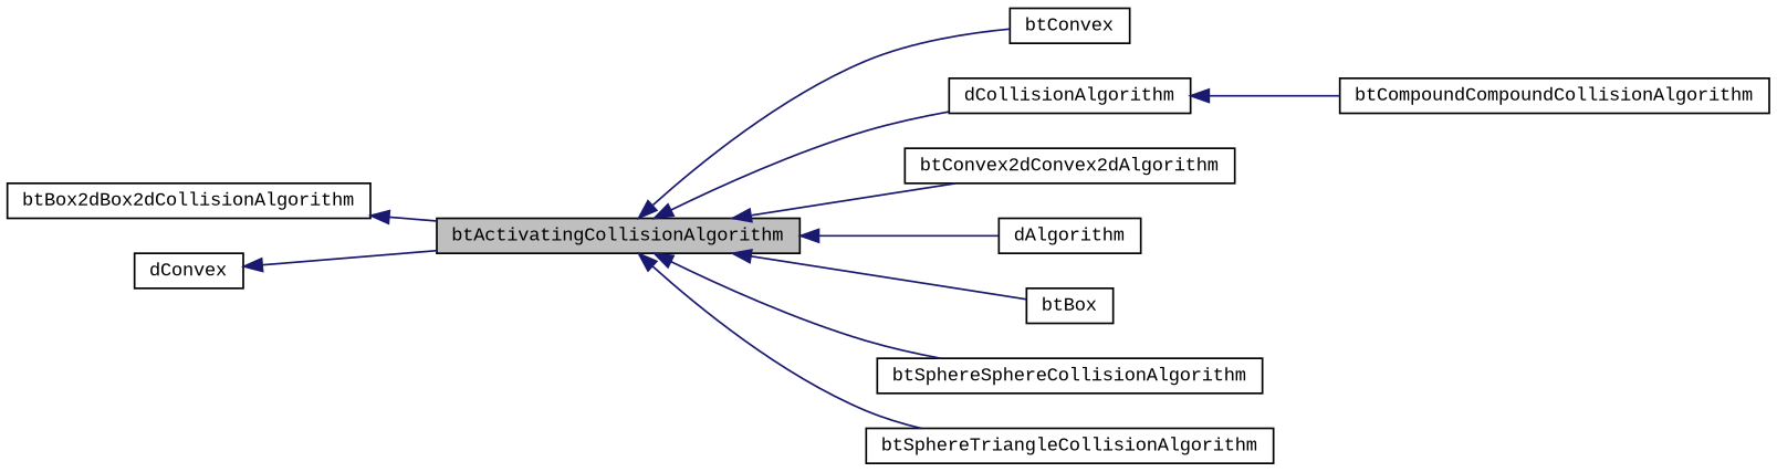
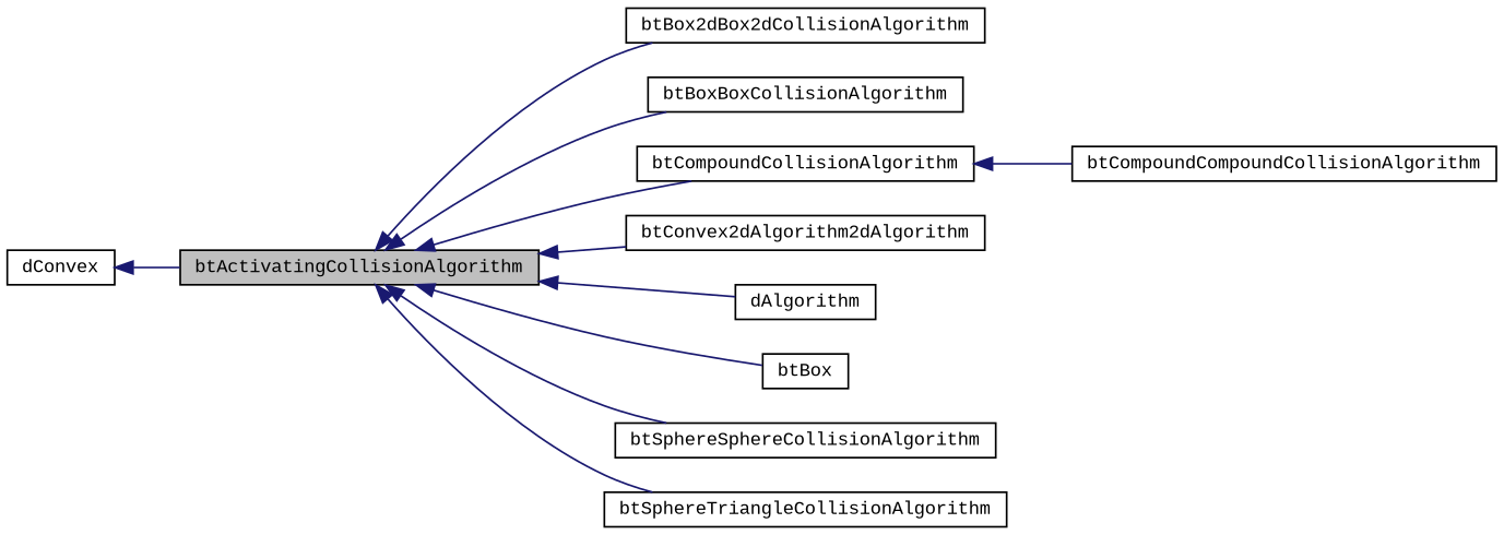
  digraph {
    fontname="Liberation Mono"
    rankdir=LR
    node [color=black fontname="Liberation Mono" fontsize=10 shape=record]
    edge [color=midnightblue dir=back fontname="Liberation Mono" fontsize=10 labelfontname=FreeSans labelfontsize=10 style=solid]
    n1 [fillcolor=grey75 fontcolor=black height=0.2 label=btActivatingCollisionAlgorithm style=filled width=0.4]
    n2 [height=0.2 label=btBox2dBox2dCollisionAlgorithm width=0.4]
-   n3 [height=0.2 label=btConvex width=0.4]
-   n4 [height=0.2 label=dCollisionAlgorithm width=0.4]
-   n5 [height=0.2 label=btConvex2dConvex2dAlgorithm width=0.4]
+   n3 [height=0.2 label=btBoxBoxCollisionAlgorithm width=0.4]
+   n4 [height=0.2 label=btCompoundCollisionAlgorithm width=0.4]
+   n5 [height=0.2 label=btConvex2dAlgorithm2dAlgorithm width=0.4]
    n6 [height=0.2 label=dAlgorithm width=0.4]
    n7 [height=0.2 label=btBox width=0.4]
    n8 [height=0.2 label=btSphereSphereCollisionAlgorithm width=0.4]
    n9 [height=0.2 label=btSphereTriangleCollisionAlgorithm width=0.4]
    n10 [height=0.2 label=btCompoundCompoundCollisionAlgorithm width=0.4]
    n11 [height=0.2 label=dConvex width=0.4]
-   n2 -> n1
+   n1 -> n2
    n1 -> n3
    n1 -> n4
    n1 -> n5
    n1 -> n6
    n1 -> n7
    n1 -> n8
    n1 -> n9
    n4 -> n10
    n11 -> n1
  }
